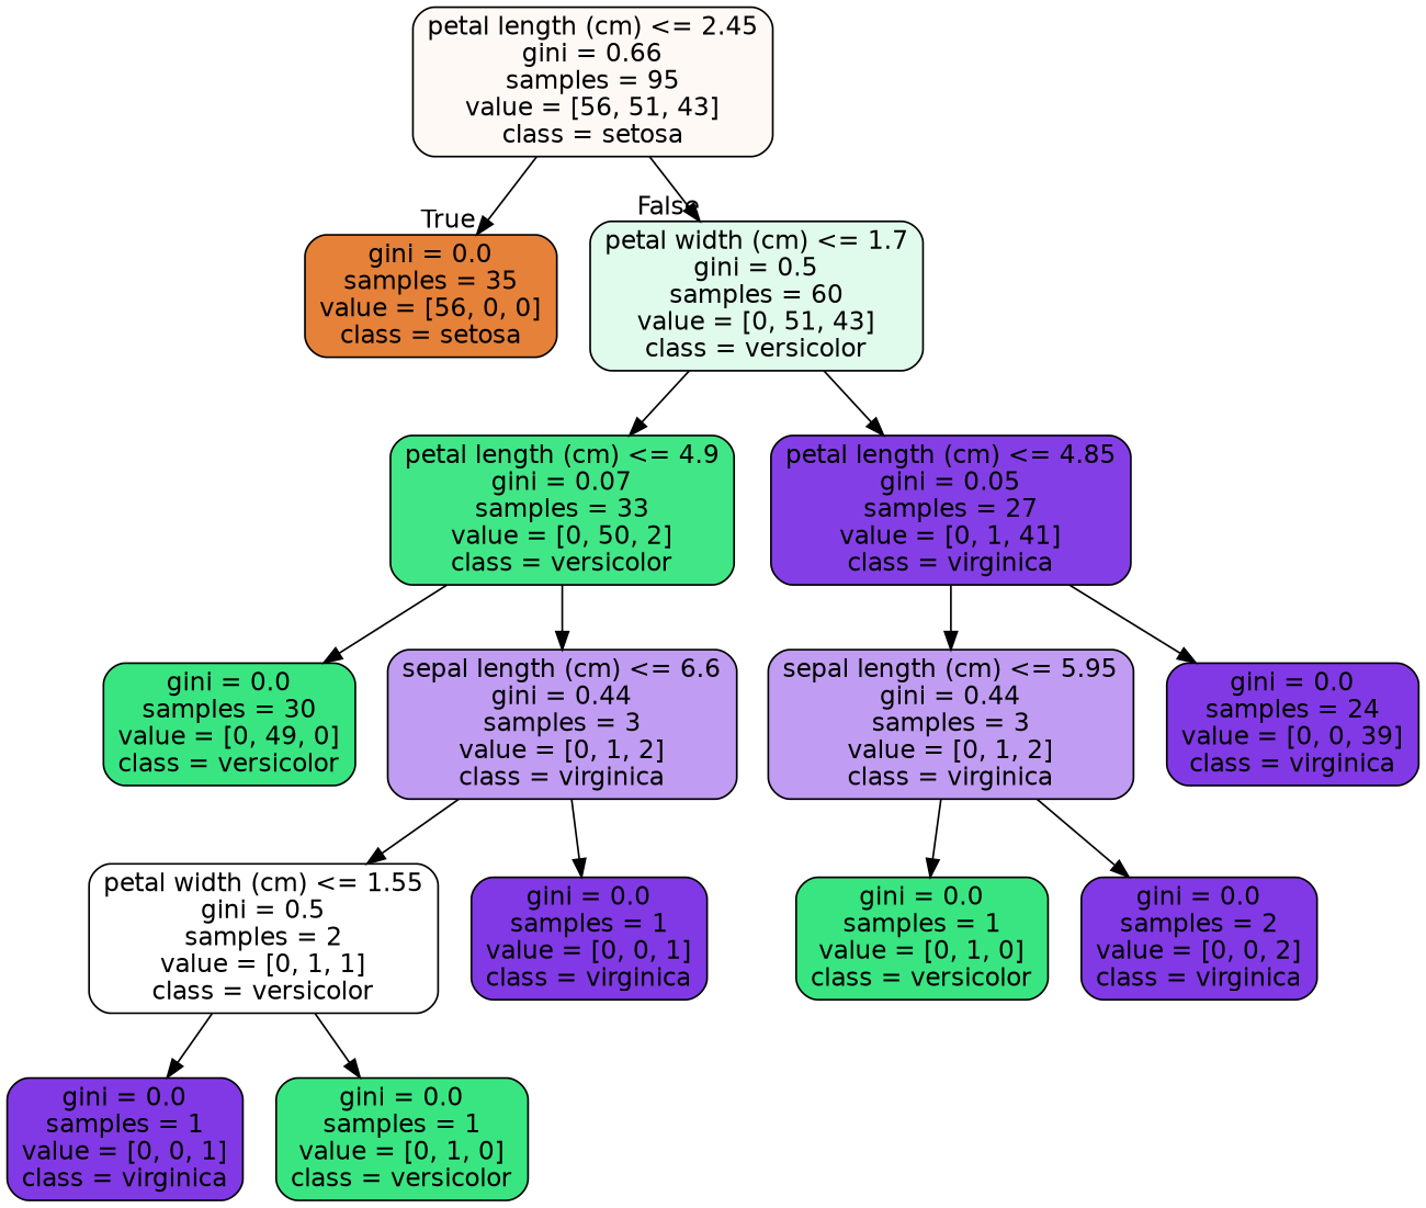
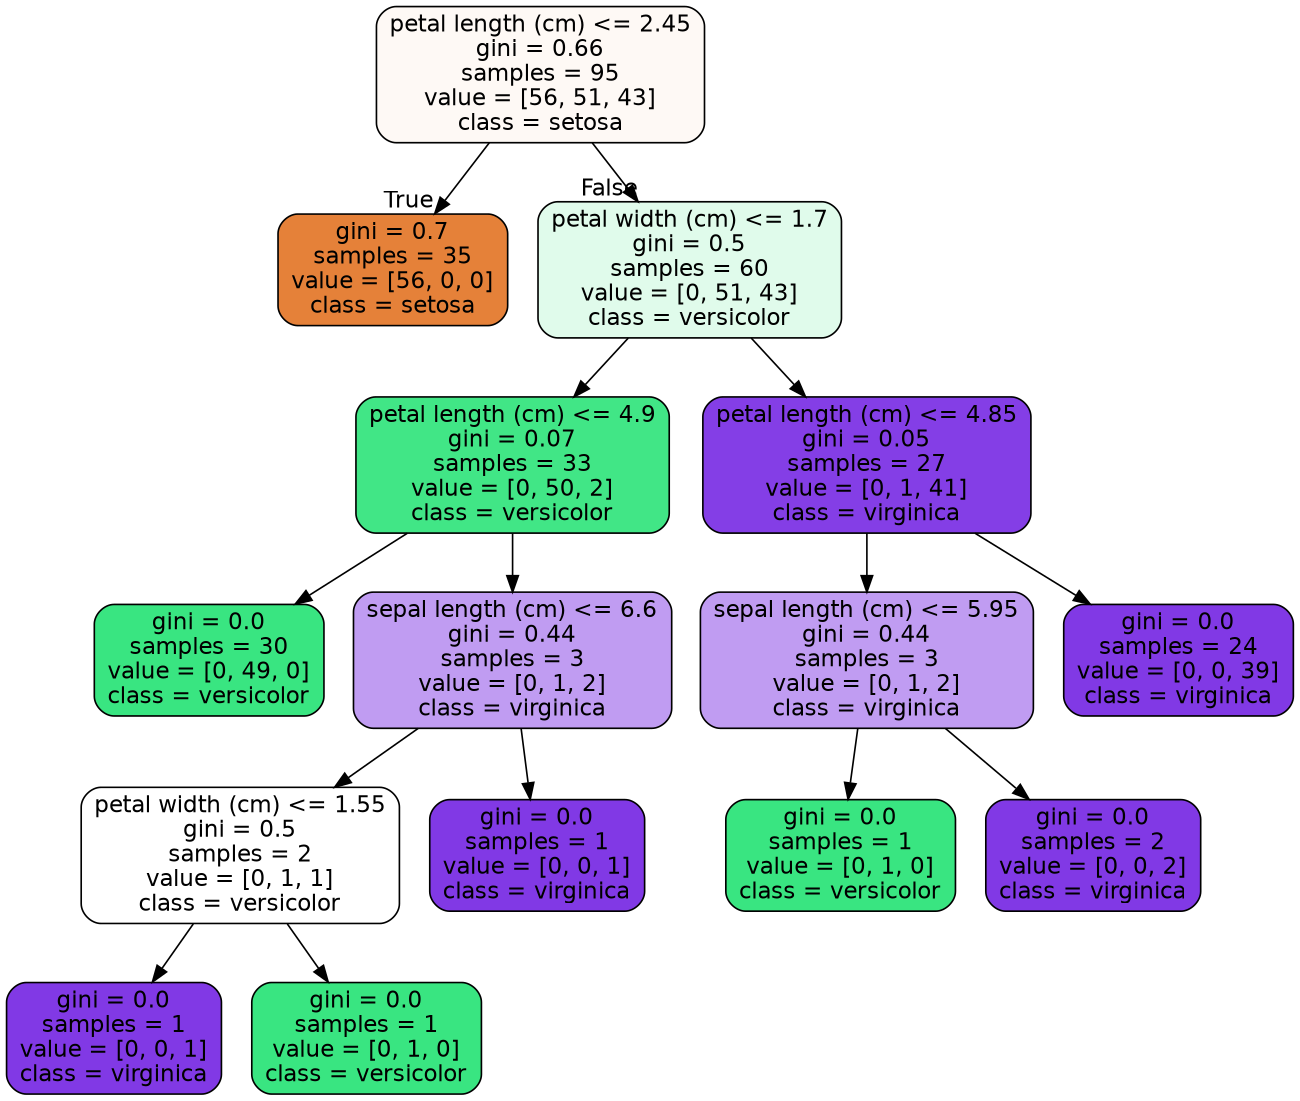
  digraph {
    node [color=black fillcolor="#8139e5" fontname=helvetica shape=box style="filled, rounded"]
    edge [fontname=helvetica]
    n1 [fillcolor="#fef9f5" label="petal length (cm) <= 2.45\ngini = 0.66\nsamples = 95\nvalue = [56, 51, 43]\nclass = setosa"]
-   n2 [fillcolor="#e58139" label="gini = 0.0\nsamples = 35\nvalue = [56, 0, 0]\nclass = setosa"]
+   n2 [fillcolor="#e58139" label="gini = 0.7\nsamples = 35\nvalue = [56, 0, 0]\nclass = setosa"]
    n3 [fillcolor="#e0fbeb" label="petal width (cm) <= 1.7\ngini = 0.5\nsamples = 60\nvalue = [0, 51, 43]\nclass = versicolor"]
    n4 [fillcolor="#41e686" label="petal length (cm) <= 4.9\ngini = 0.07\nsamples = 33\nvalue = [0, 50, 2]\nclass = versicolor"]
    n5 [fillcolor="#843ee6" label="petal length (cm) <= 4.85\ngini = 0.05\nsamples = 27\nvalue = [0, 1, 41]\nclass = virginica"]
    n6 [fillcolor="#39e581" label="gini = 0.0\nsamples = 30\nvalue = [0, 49, 0]\nclass = versicolor"]
    n7 [fillcolor="#c09cf2" label="sepal length (cm) <= 6.6\ngini = 0.44\nsamples = 3\nvalue = [0, 1, 2]\nclass = virginica"]
    n8 [fillcolor="#ffffff" label="petal width (cm) <= 1.55\ngini = 0.5\nsamples = 2\nvalue = [0, 1, 1]\nclass = versicolor"]
    n9 [label="gini = 0.0\nsamples = 1\nvalue = [0, 0, 1]\nclass = virginica"]
    n10 [label="gini = 0.0\nsamples = 1\nvalue = [0, 0, 1]\nclass = virginica"]
    n11 [fillcolor="#39e581" label="gini = 0.0\nsamples = 1\nvalue = [0, 1, 0]\nclass = versicolor"]
    n12 [fillcolor="#c09cf2" label="sepal length (cm) <= 5.95\ngini = 0.44\nsamples = 3\nvalue = [0, 1, 2]\nclass = virginica"]
    n13 [label="gini = 0.0\nsamples = 24\nvalue = [0, 0, 39]\nclass = virginica"]
    n14 [fillcolor="#39e581" label="gini = 0.0\nsamples = 1\nvalue = [0, 1, 0]\nclass = versicolor"]
    n15 [label="gini = 0.0\nsamples = 2\nvalue = [0, 0, 2]\nclass = virginica"]
    n1 -> n2 [headlabel=True labelangle=45 labeldistance=2.5]
    n1 -> n3 [headlabel=False labelangle=-45 labeldistance=2.5]
    n3 -> n4
    n3 -> n5
    n4 -> n6
    n4 -> n7
    n5 -> n12
    n5 -> n13
    n7 -> n8
    n7 -> n9
    n8 -> n10
    n8 -> n11
    n12 -> n14
    n12 -> n15
  }
